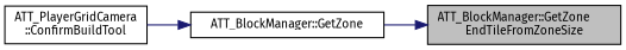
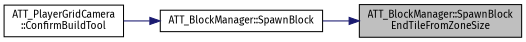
  digraph {
    fontname="Fira Sans"
    rankdir=RL
    node [color=black fillcolor=white fontname="Fira Sans" fontsize=10 shape=record style=filled]
    edge [color=midnightblue dir=back fontname="Fira Sans" fontsize=10 labelfontname=Helvetica labelfontsize=10 style=solid]
-   n1 [fillcolor=grey75 fontcolor=black height=0.2 label="ATT_BlockManager::GetZone\lEndTileFromZoneSize" width=0.4]
-   n2 [height=0.2 label="ATT_BlockManager::GetZone" width=0.4]
+   n1 [fillcolor=grey75 fontcolor=black height=0.2 label="ATT_BlockManager::SpawnBlock\lEndTileFromZoneSize" width=0.4]
+   n2 [height=0.2 label="ATT_BlockManager::SpawnBlock" width=0.4]
    n3 [height=0.2 label="ATT_PlayerGridCamera\l::ConfirmBuildTool" width=0.4]
    n1 -> n2
    n2 -> n3
  }
